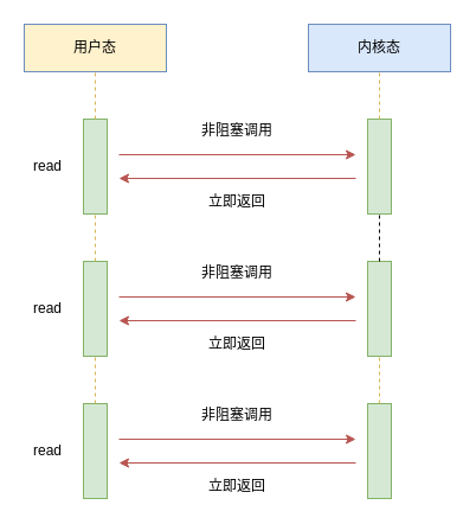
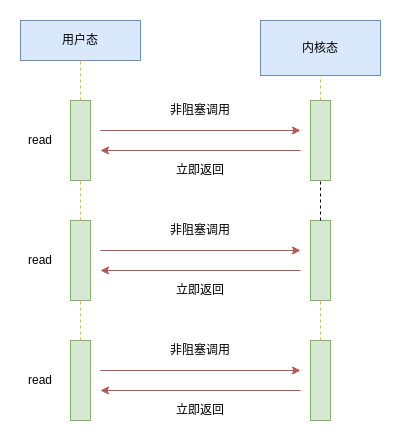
  <mxCell id="0" />
  <mxCell id="1" parent="0" />
- <mxCell id="2" value="用户态" style="rounded=0;whiteSpace=wrap;html=1;fillColor=#fff2cc;strokeColor=#6c8ebf;" vertex="1" parent="1"><mxGeometry x="20" y="20" width="120" height="40" as="geometry" /></mxCell>
- <mxCell id="3" value="内核态" style="rounded=0;whiteSpace=wrap;html=1;fillColor=#dae8fc;strokeColor=#6c8ebf;" vertex="1" parent="1"><mxGeometry x="260" y="20" width="120" height="40" as="geometry" /></mxCell>
+ <mxCell id="2" value="用户态" style="rounded=0;whiteSpace=wrap;html=1;fillColor=#dae8fc;strokeColor=#6c8ebf;" vertex="1" parent="1"><mxGeometry x="20" y="20" width="120" height="40" as="geometry" /></mxCell>
+ <mxCell id="3" value="内核态" style="rounded=0;whiteSpace=wrap;html=1;fillColor=#dae8fc;strokeColor=#6c8ebf;" vertex="1" parent="1"><mxGeometry x="260" y="20" width="120" height="55" as="geometry" /></mxCell>
  <mxCell id="4" value="" style="rounded=0;whiteSpace=wrap;html=1;fillColor=#d5e8d4;strokeColor=#82b366;" vertex="1" parent="1"><mxGeometry x="70" y="100" width="20" height="80" as="geometry" /></mxCell>
  <mxCell id="5" value="read" style="text;html=1;strokeColor=none;fillColor=none;align=center;verticalAlign=middle;whiteSpace=wrap;rounded=0;" vertex="1" parent="1"><mxGeometry x="20" y="130" width="40" height="20" as="geometry" /></mxCell>
  <mxCell id="6" value="" style="rounded=0;whiteSpace=wrap;html=1;fillColor=#d5e8d4;strokeColor=#82b366;" vertex="1" parent="1"><mxGeometry x="70" y="220" width="20" height="80" as="geometry" /></mxCell>
  <mxCell id="7" value="read" style="text;html=1;strokeColor=none;fillColor=none;align=center;verticalAlign=middle;whiteSpace=wrap;rounded=0;" vertex="1" parent="1"><mxGeometry x="20" y="250" width="40" height="20" as="geometry" /></mxCell>
  <mxCell id="8" value="" style="rounded=0;whiteSpace=wrap;html=1;fillColor=#d5e8d4;strokeColor=#82b366;" vertex="1" parent="1"><mxGeometry x="70" y="340" width="20" height="80" as="geometry" /></mxCell>
  <mxCell id="9" value="read" style="text;html=1;strokeColor=none;fillColor=none;align=center;verticalAlign=middle;whiteSpace=wrap;rounded=0;" vertex="1" parent="1"><mxGeometry x="20" y="370" width="40" height="20" as="geometry" /></mxCell>
  <mxCell id="10" value="" style="rounded=0;whiteSpace=wrap;html=1;fillColor=#d5e8d4;strokeColor=#82b366;" vertex="1" parent="1"><mxGeometry x="310" y="100" width="20" height="80" as="geometry" /></mxCell>
  <mxCell id="11" value="" style="rounded=0;whiteSpace=wrap;html=1;fillColor=#d5e8d4;strokeColor=#82b366;" vertex="1" parent="1"><mxGeometry x="310" y="220" width="20" height="80" as="geometry" /></mxCell>
  <mxCell id="12" value="" style="rounded=0;whiteSpace=wrap;html=1;fillColor=#d5e8d4;strokeColor=#82b366;" vertex="1" parent="1"><mxGeometry x="310" y="340" width="20" height="80" as="geometry" /></mxCell>
  <mxCell id="13" value="" style="endArrow=classic;html=1;fillColor=#f8cecc;strokeColor=#b85450;" edge="1" parent="1"><mxGeometry width="50" height="50" relative="1" as="geometry"><mxPoint x="100" y="130" as="sourcePoint" /><mxPoint x="300" y="130" as="targetPoint" /></mxGeometry></mxCell>
  <mxCell id="14" value="" style="endArrow=classic;html=1;fillColor=#f8cecc;strokeColor=#b85450;" edge="1" parent="1"><mxGeometry width="50" height="50" relative="1" as="geometry"><mxPoint x="300" y="150" as="sourcePoint" /><mxPoint x="100" y="150" as="targetPoint" /></mxGeometry></mxCell>
  <mxCell id="15" value="非阻塞调用" style="text;html=1;strokeColor=none;fillColor=none;align=center;verticalAlign=middle;whiteSpace=wrap;rounded=0;" vertex="1" parent="1"><mxGeometry x="160" y="100" width="80" height="20" as="geometry" /></mxCell>
  <mxCell id="16" value="立即返回" style="text;html=1;strokeColor=none;fillColor=none;align=center;verticalAlign=middle;whiteSpace=wrap;rounded=0;" vertex="1" parent="1"><mxGeometry x="160" y="160" width="80" height="20" as="geometry" /></mxCell>
  <mxCell id="17" value="" style="endArrow=classic;html=1;fillColor=#f8cecc;strokeColor=#b85450;" edge="1" parent="1"><mxGeometry width="50" height="50" relative="1" as="geometry"><mxPoint x="100" y="250" as="sourcePoint" /><mxPoint x="300" y="250" as="targetPoint" /></mxGeometry></mxCell>
  <mxCell id="18" value="" style="endArrow=classic;html=1;fillColor=#f8cecc;strokeColor=#b85450;" edge="1" parent="1"><mxGeometry width="50" height="50" relative="1" as="geometry"><mxPoint x="300" y="270" as="sourcePoint" /><mxPoint x="100" y="270" as="targetPoint" /></mxGeometry></mxCell>
  <mxCell id="19" value="非阻塞调用" style="text;html=1;strokeColor=none;fillColor=none;align=center;verticalAlign=middle;whiteSpace=wrap;rounded=0;" vertex="1" parent="1"><mxGeometry x="160" y="220" width="80" height="20" as="geometry" /></mxCell>
  <mxCell id="20" value="立即返回" style="text;html=1;strokeColor=none;fillColor=none;align=center;verticalAlign=middle;whiteSpace=wrap;rounded=0;" vertex="1" parent="1"><mxGeometry x="160" y="280" width="80" height="20" as="geometry" /></mxCell>
  <mxCell id="21" value="" style="endArrow=classic;html=1;fillColor=#f8cecc;strokeColor=#b85450;" edge="1" parent="1"><mxGeometry width="50" height="50" relative="1" as="geometry"><mxPoint x="100" y="370" as="sourcePoint" /><mxPoint x="300" y="370" as="targetPoint" /></mxGeometry></mxCell>
  <mxCell id="22" value="" style="endArrow=classic;html=1;fillColor=#f8cecc;strokeColor=#b85450;" edge="1" parent="1"><mxGeometry width="50" height="50" relative="1" as="geometry"><mxPoint x="300" y="390" as="sourcePoint" /><mxPoint x="100" y="390" as="targetPoint" /></mxGeometry></mxCell>
  <mxCell id="23" value="非阻塞调用" style="text;html=1;strokeColor=none;fillColor=none;align=center;verticalAlign=middle;whiteSpace=wrap;rounded=0;" vertex="1" parent="1"><mxGeometry x="160" y="340" width="80" height="20" as="geometry" /></mxCell>
  <mxCell id="24" value="立即返回" style="text;html=1;strokeColor=none;fillColor=none;align=center;verticalAlign=middle;whiteSpace=wrap;rounded=0;" vertex="1" parent="1"><mxGeometry x="160" y="400" width="80" height="20" as="geometry" /></mxCell>
  <mxCell id="25" value="" style="endArrow=none;dashed=1;html=1;entryX=0.5;entryY=1;entryDx=0;entryDy=0;exitX=0.5;exitY=0;exitDx=0;exitDy=0;fillColor=#fff2cc;strokeColor=#d6b656;" edge="1" parent="1" source="4" target="2"><mxGeometry width="50" height="50" relative="1" as="geometry"><mxPoint x="80" y="90" as="sourcePoint" /><mxPoint x="-10" y="100" as="targetPoint" /></mxGeometry></mxCell>
  <mxCell id="26" value="" style="endArrow=none;dashed=1;html=1;entryX=0.5;entryY=1;entryDx=0;entryDy=0;exitX=0.5;exitY=0;exitDx=0;exitDy=0;fillColor=#fff2cc;strokeColor=#d6b656;" edge="1" parent="1" source="6" target="4"><mxGeometry width="50" height="50" relative="1" as="geometry"><mxPoint x="20" y="250" as="sourcePoint" /><mxPoint x="70" y="200" as="targetPoint" /></mxGeometry></mxCell>
  <mxCell id="27" value="" style="endArrow=none;dashed=1;html=1;entryX=0.5;entryY=1;entryDx=0;entryDy=0;exitX=0.5;exitY=0;exitDx=0;exitDy=0;fillColor=#fff2cc;strokeColor=#d6b656;" edge="1" parent="1" source="8" target="6"><mxGeometry width="50" height="50" relative="1" as="geometry"><mxPoint x="-50" y="280" as="sourcePoint" /><mxPoint x="0" y="230" as="targetPoint" /></mxGeometry></mxCell>
  <mxCell id="28" value="" style="endArrow=none;dashed=1;html=1;entryX=0.5;entryY=1;entryDx=0;entryDy=0;exitX=0.5;exitY=0;exitDx=0;exitDy=0;" edge="1" parent="1" source="11" target="10"><mxGeometry width="50" height="50" relative="1" as="geometry"><mxPoint x="420" y="230" as="sourcePoint" /><mxPoint x="470" y="180" as="targetPoint" /></mxGeometry></mxCell>
  <mxCell id="29" value="" style="endArrow=none;dashed=1;html=1;entryX=0.5;entryY=1;entryDx=0;entryDy=0;exitX=0.5;exitY=0;exitDx=0;exitDy=0;fillColor=#fff2cc;strokeColor=#d6b656;" edge="1" parent="1" source="12" target="11"><mxGeometry width="50" height="50" relative="1" as="geometry"><mxPoint x="370" y="380" as="sourcePoint" /><mxPoint x="420" y="330" as="targetPoint" /></mxGeometry></mxCell>
  <mxCell id="30" value="" style="endArrow=none;dashed=1;html=1;entryX=0.5;entryY=1;entryDx=0;entryDy=0;exitX=0.5;exitY=0;exitDx=0;exitDy=0;fillColor=#fff2cc;strokeColor=#d6b656;" edge="1" parent="1" source="10" target="3"><mxGeometry width="50" height="50" relative="1" as="geometry"><mxPoint x="390" y="190" as="sourcePoint" /><mxPoint x="440" y="140" as="targetPoint" /></mxGeometry></mxCell>
